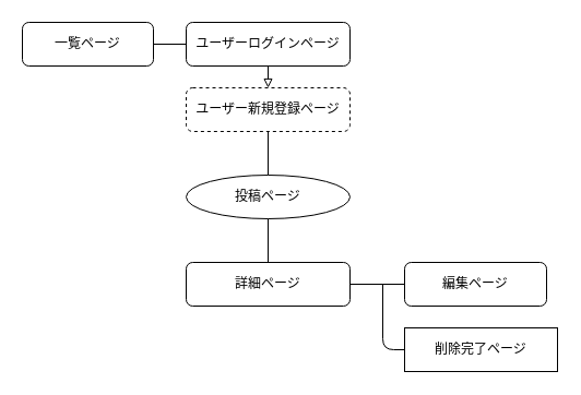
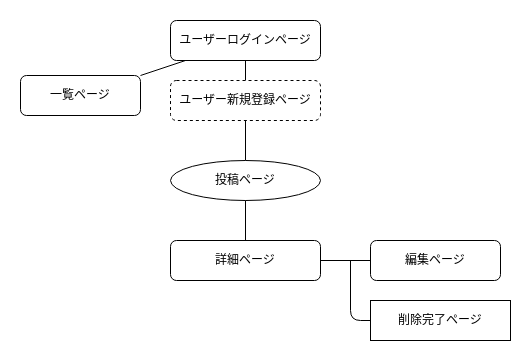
  <mxCell id="0" />
  <mxCell id="1" parent="0" />
- <mxCell id="2" value="一覧ページ" style="rounded=1;whiteSpace=wrap;html=1;" parent="1" vertex="1"><mxGeometry x="20" y="20" width="120" height="40" as="geometry" /></mxCell>
+ <mxCell id="2" value="一覧ページ" style="rounded=1;whiteSpace=wrap;html=1;" parent="1" vertex="1"><mxGeometry x="20" y="75" width="120" height="40" as="geometry" /></mxCell>
  <mxCell id="3" value="" style="edgeStyle=none;html=1;endArrow=none;endFill=0;" parent="1" source="5" target="2" edge="1"><mxGeometry relative="1" as="geometry" /></mxCell>
- <mxCell id="4" style="edgeStyle=none;html=1;entryX=0.5;entryY=0;entryDx=0;entryDy=0;endArrow=block;endFill=0;" parent="1" source="5" target="8" edge="1"><mxGeometry relative="1" as="geometry" /></mxCell>
+ <mxCell id="4" style="edgeStyle=none;html=1;entryX=0.5;entryY=0;entryDx=0;entryDy=0;endArrow=none;endFill=0;" parent="1" source="5" target="8" edge="1"><mxGeometry relative="1" as="geometry" /></mxCell>
  <mxCell id="5" value="ユーザーログインページ" style="rounded=1;whiteSpace=wrap;html=1;" parent="1" vertex="1"><mxGeometry x="170" y="20" width="150" height="40" as="geometry" /></mxCell>
  <mxCell id="6" style="edgeStyle=none;html=1;endArrow=none;endFill=0;" parent="1" source="8" edge="1"><mxGeometry relative="1" as="geometry"><mxPoint x="245" y="140" as="targetPoint" /></mxGeometry></mxCell>
  <mxCell id="7" style="edgeStyle=none;html=1;entryX=0.5;entryY=0;entryDx=0;entryDy=0;endArrow=none;endFill=0;" edge="1" parent="1" source="8" target="12"><mxGeometry relative="1" as="geometry" /></mxCell>
  <mxCell id="8" value="ユーザー新規登録ページ" style="rounded=1;whiteSpace=wrap;html=1;dashed=1;" parent="1" vertex="1"><mxGeometry x="170" y="80" width="150" height="40" as="geometry" /></mxCell>
  <mxCell id="9" style="edgeStyle=none;html=1;endArrow=none;endFill=0;" parent="1" edge="1"><mxGeometry relative="1" as="geometry"><mxPoint x="245" y="240" as="targetPoint" /><mxPoint x="245" y="240" as="sourcePoint" /></mxGeometry></mxCell>
  <mxCell id="10" style="edgeStyle=none;html=1;entryX=0.5;entryY=0;entryDx=0;entryDy=0;endArrow=none;endFill=0;" parent="1" target="12" edge="1"><mxGeometry relative="1" as="geometry"><mxPoint x="245" y="240" as="sourcePoint" /></mxGeometry></mxCell>
  <mxCell id="11" style="edgeStyle=none;html=1;endArrow=none;endFill=0;" parent="1" source="12" target="13" edge="1"><mxGeometry relative="1" as="geometry" /></mxCell>
  <mxCell id="12" value="投稿ページ" style="ellipse;whiteSpace=wrap;html=1;" parent="1" vertex="1"><mxGeometry x="170" y="160" width="150" height="40" as="geometry" /></mxCell>
  <mxCell id="13" value="詳細ページ" style="rounded=1;whiteSpace=wrap;html=1;" parent="1" vertex="1"><mxGeometry x="170" y="240" width="150" height="40" as="geometry" /></mxCell>
  <mxCell id="14" value="" style="edgeStyle=none;html=1;endArrow=none;endFill=0;" parent="1" source="15" target="13" edge="1"><mxGeometry relative="1" as="geometry" /></mxCell>
  <mxCell id="15" value="編集ページ" style="rounded=1;whiteSpace=wrap;html=1;" parent="1" vertex="1"><mxGeometry x="370" y="240" width="130" height="40" as="geometry" /></mxCell>
  <mxCell id="16" style="edgeStyle=none;html=1;endArrow=none;endFill=0;startSize=6;endSize=6;targetPerimeterSpacing=0;strokeWidth=1;rounded=1;" parent="1" source="17" edge="1"><mxGeometry relative="1" as="geometry"><mxPoint x="350" y="260" as="targetPoint" /><Array as="points"><mxPoint x="350" y="320" /></Array></mxGeometry></mxCell>
  <mxCell id="17" value="削除完了ページ" style="whiteSpace=wrap;html=1;rounded=0;" parent="1" vertex="1"><mxGeometry x="370" y="300" width="140" height="40" as="geometry" /></mxCell>
